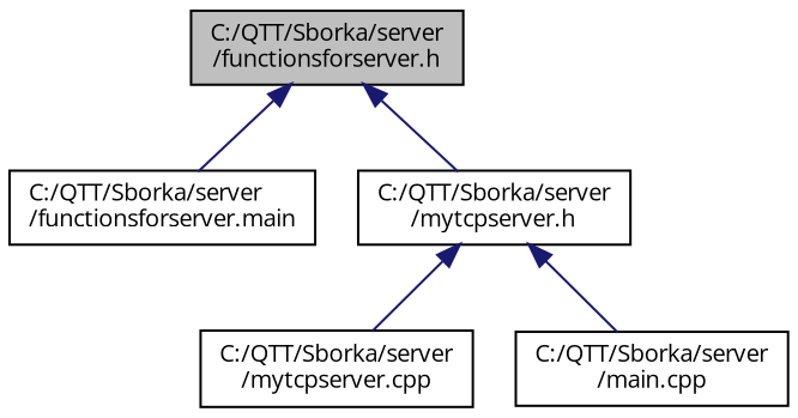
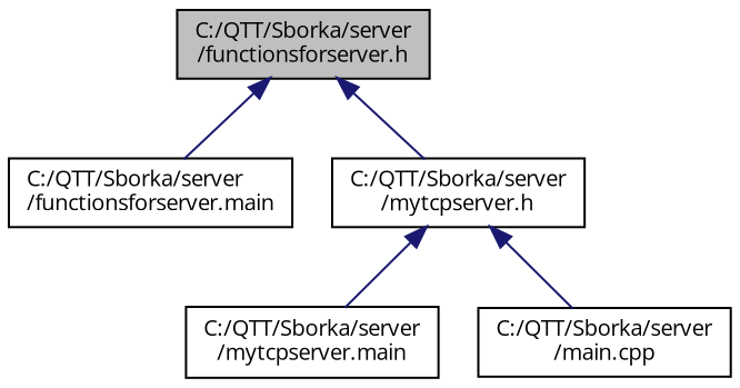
  digraph {
    fontname="Open Sans"
    node [color=black fillcolor=white fontname="Open Sans" fontsize=10 shape=record style=filled]
    edge [color=midnightblue dir=back fontname="Open Sans" fontsize=10 labelfontname=Helvetica labelfontsize=10 style=solid]
    n1 [fillcolor=grey75 fontcolor=black height=0.2 label="C:/QTT/Sborka/server\l/functionsforserver.h" width=0.4]
    n2 [height=0.2 label="C:/QTT/Sborka/server\l/functionsforserver.main" width=0.4]
    n3 [height=0.2 label="C:/QTT/Sborka/server\l/mytcpserver.h" width=0.4]
-   n4 [height=0.2 label="C:/QTT/Sborka/server\l/mytcpserver.cpp" width=0.4]
+   n4 [height=0.2 label="C:/QTT/Sborka/server\l/mytcpserver.main" width=0.4]
    n5 [height=0.2 label="C:/QTT/Sborka/server\l/main.cpp" width=0.4]
    n1 -> n2
    n1 -> n3
    n3 -> n4
    n3 -> n5
  }
